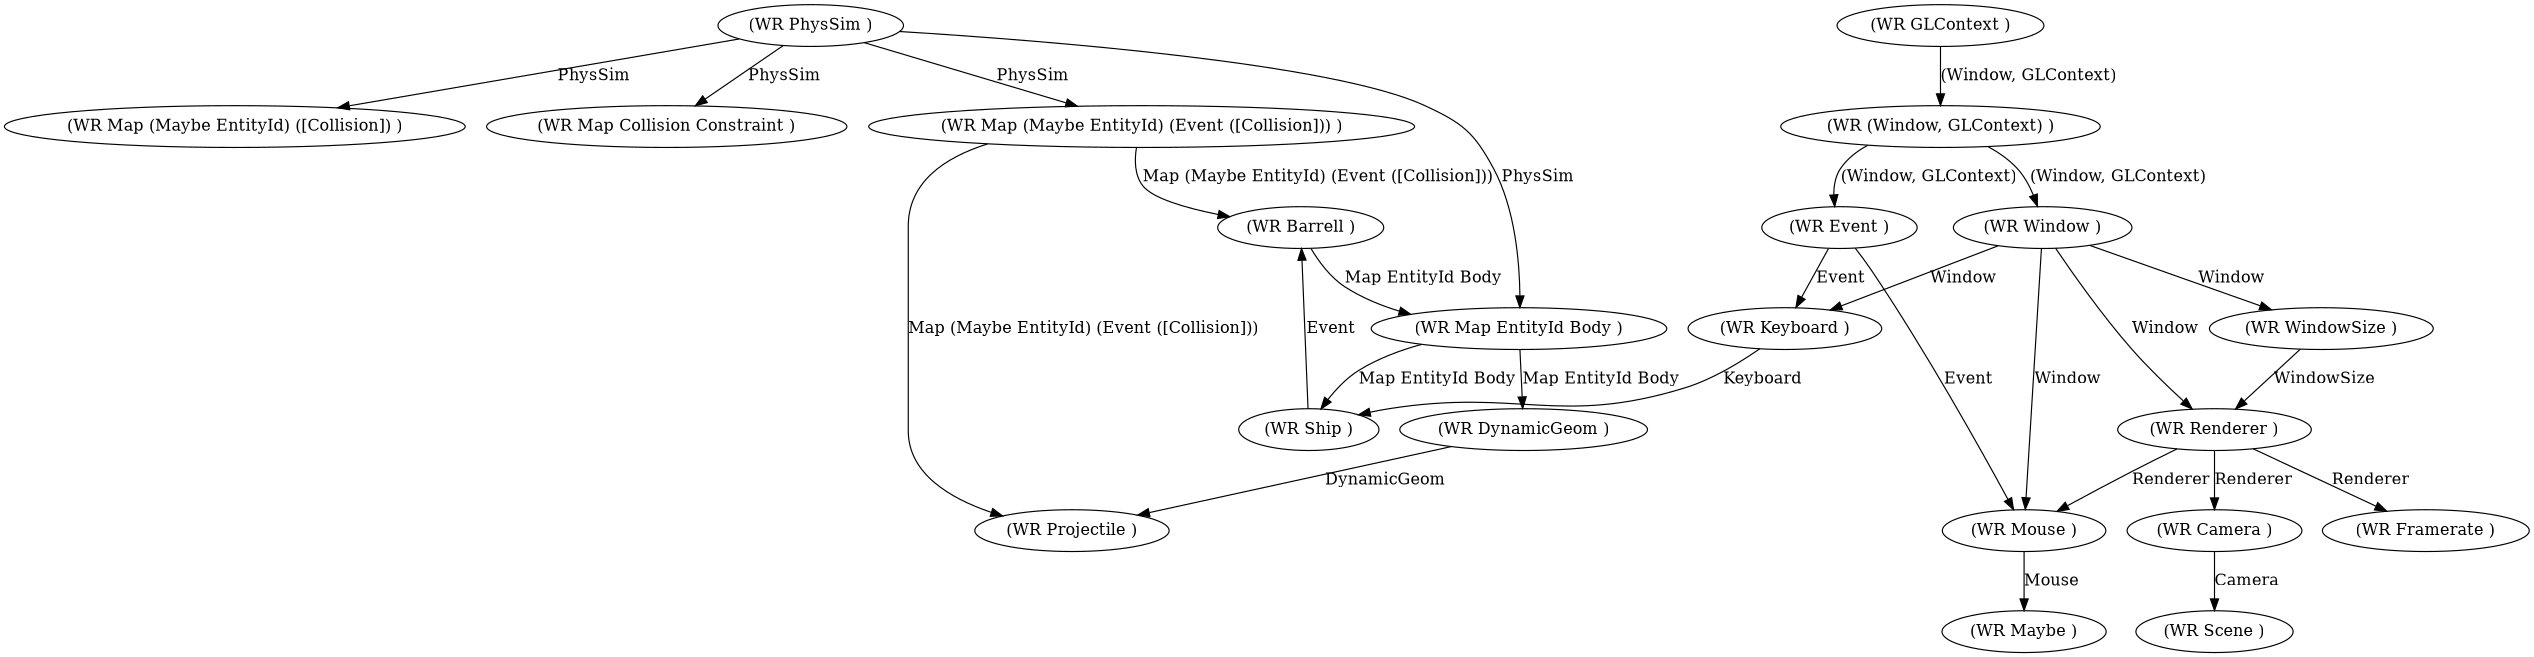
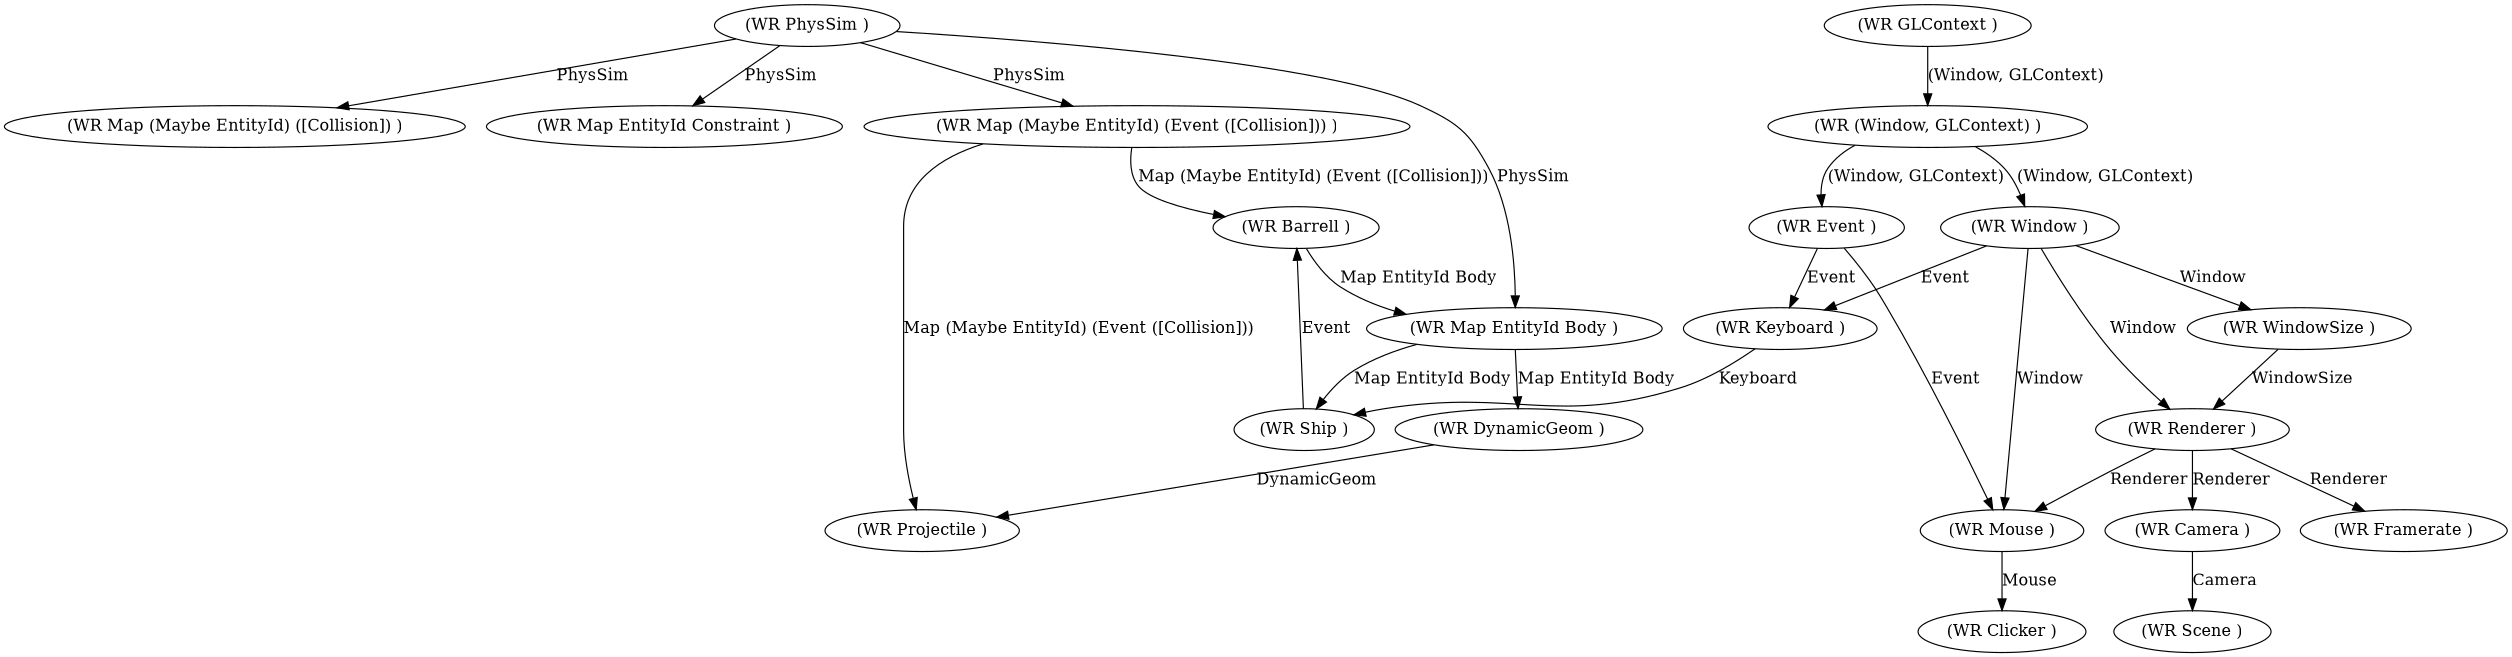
  digraph {
    n1 [label="(WR Barrell )"]
    n2 [label="(WR Map EntityId Body )"]
    n3 [label="(WR DynamicGeom )"]
    n4 [label="(WR Projectile )"]
    n5 [label="(WR Ship )"]
    n6 [label="(WR PhysSim )"]
    n7 [label="(WR Map (Maybe EntityId) (Event ([Collision])) )"]
    n8 [label="(WR Map (Maybe EntityId) ([Collision]) )"]
-   n9 [label="(WR Map Collision Constraint )"]
+   n9 [label="(WR Map EntityId Constraint )"]
    n10 [label="(WR Camera )"]
    n11 [label="(WR Scene )"]
    n12 [label="(WR (Window, GLContext) )"]
    n13 [label="(WR Event )"]
    n14 [label="(WR Window )"]
    n15 [label="(WR Mouse )"]
    n16 [label="(WR Keyboard )"]
    n17 [label="(WR Renderer )"]
    n18 [label="(WR WindowSize )"]
    n19 [label="(WR GLContext )"]
    n20 [label="(WR Framerate )"]
-   n21 [label="(WR Maybe )"]
+   n21 [label="(WR Clicker )"]
    n1 -> n2 [label="Map EntityId Body"]
    n2 -> n3 [label="Map EntityId Body"]
    n2 -> n5 [label="Map EntityId Body"]
    n3 -> n4 [label=DynamicGeom]
    n5 -> n1 [label=Event]
    n6 -> n2 [label=PhysSim]
    n6 -> n7 [label=PhysSim]
    n6 -> n8 [label=PhysSim]
    n6 -> n9 [label=PhysSim]
    n7 -> n1 [label="Map (Maybe EntityId) (Event ([Collision]))"]
    n7 -> n4 [label="Map (Maybe EntityId) (Event ([Collision]))"]
    n10 -> n11 [label=Camera]
    n12 -> n13 [label="(Window, GLContext)"]
    n12 -> n14 [label="(Window, GLContext)"]
    n13 -> n15 [label=Event]
    n13 -> n16 [label=Event]
    n14 -> n15 [label=Window]
-   n14 -> n16 [label=Window]
+   n14 -> n16 [label=Event]
    n14 -> n17 [label=Window]
    n14 -> n18 [label=Window]
    n15 -> n21 [label=Mouse]
    n16 -> n5 [label=Keyboard]
    n17 -> n10 [label=Renderer]
    n17 -> n15 [label=Renderer]
    n17 -> n20 [label=Renderer]
    n18 -> n17 [label=WindowSize]
    n19 -> n12 [label="(Window, GLContext)"]
  }
